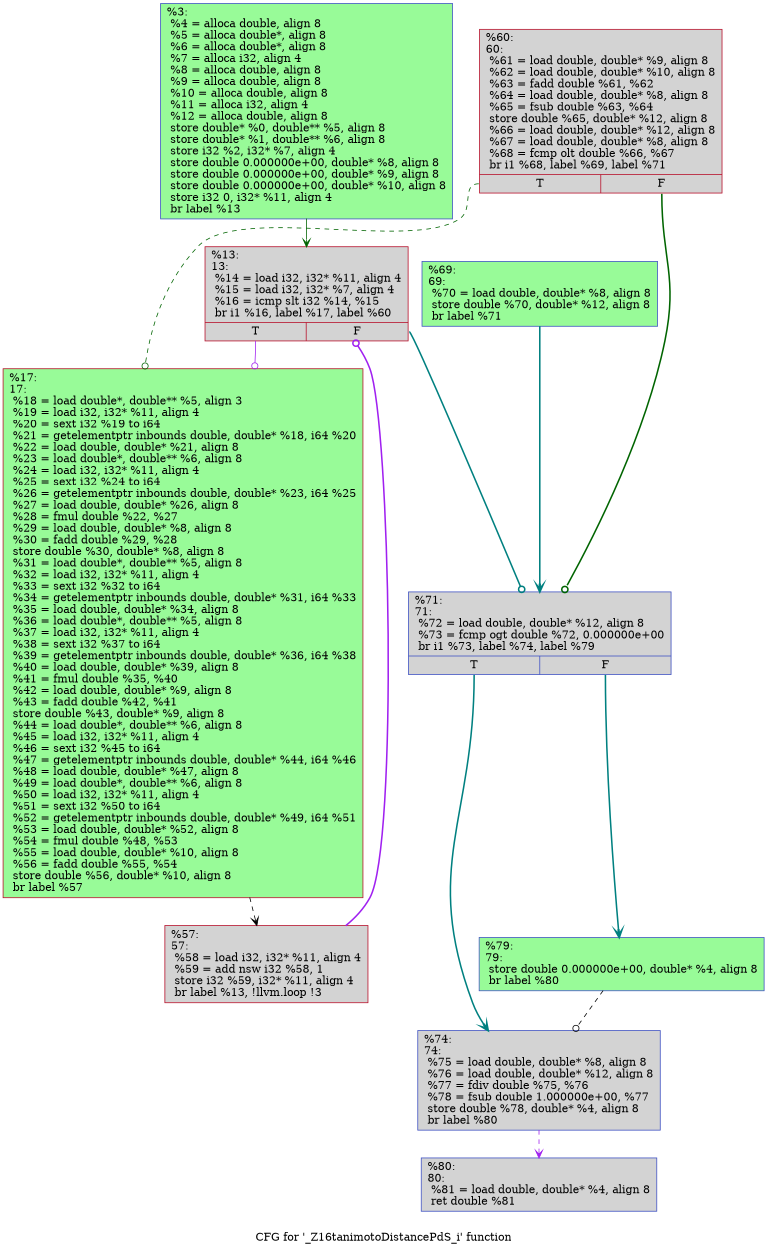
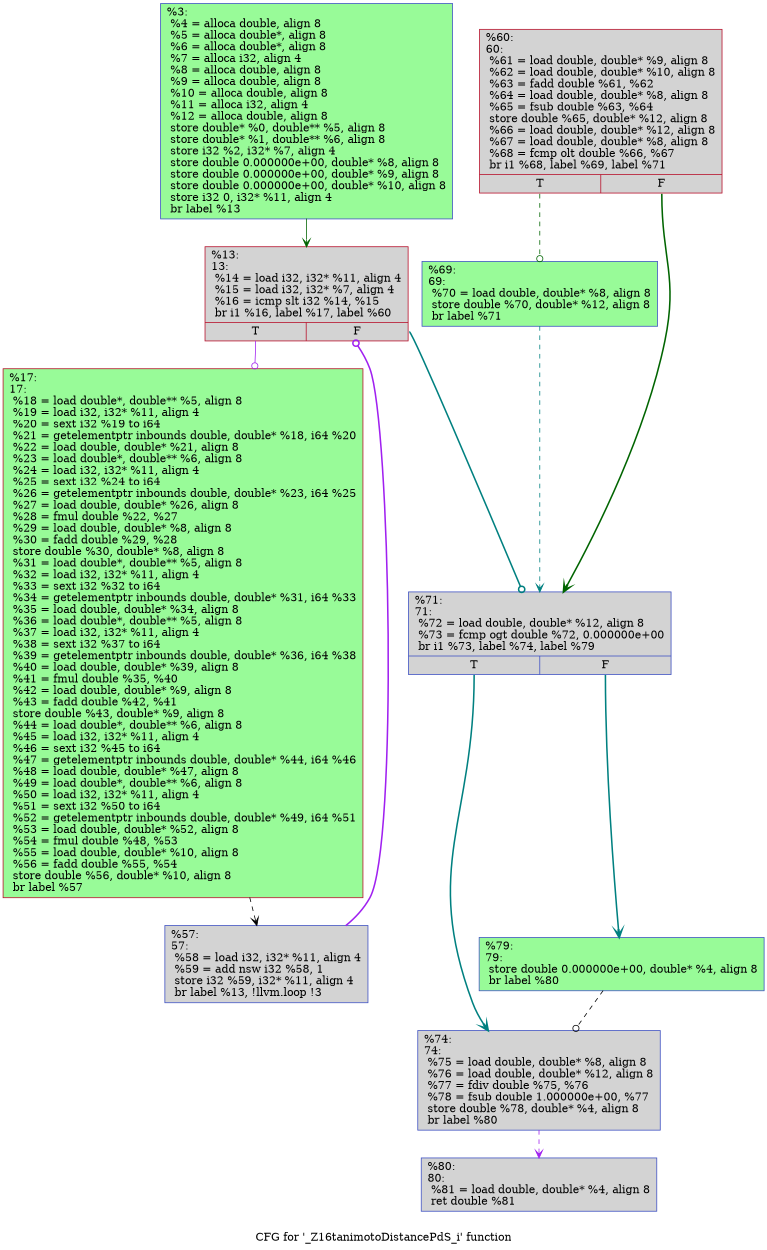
  digraph {
    label="CFG for '_Z16tanimotoDistancePdS_i' function"
    node [color="#3d50c3ff" fillcolor=lightgrey shape=record style=filled]
    edge [arrowhead=vee color=teal style=bold]
    n1 [fillcolor=palegreen label="{%3:\l  %4 = alloca double, align 8\l  %5 = alloca double*, align 8\l  %6 = alloca double*, align 8\l  %7 = alloca i32, align 4\l  %8 = alloca double, align 8\l  %9 = alloca double, align 8\l  %10 = alloca double, align 8\l  %11 = alloca i32, align 4\l  %12 = alloca double, align 8\l  store double* %0, double** %5, align 8\l  store double* %1, double** %6, align 8\l  store i32 %2, i32* %7, align 4\l  store double 0.000000e+00, double* %8, align 8\l  store double 0.000000e+00, double* %9, align 8\l  store double 0.000000e+00, double* %10, align 8\l  store i32 0, i32* %11, align 4\l  br label %13\l}"]
    n2 [color="#b70d28ff" label="{%13:\l13:                                               \l  %14 = load i32, i32* %11, align 4\l  %15 = load i32, i32* %7, align 4\l  %16 = icmp slt i32 %14, %15\l  br i1 %16, label %17, label %60\l|{<s0>T|<s1>F}}"]
-   n3 [color="#b70d28ff" fillcolor=palegreen label="{%17:\l17:                                               \l  %18 = load double*, double** %5, align 3\l  %19 = load i32, i32* %11, align 4\l  %20 = sext i32 %19 to i64\l  %21 = getelementptr inbounds double, double* %18, i64 %20\l  %22 = load double, double* %21, align 8\l  %23 = load double*, double** %6, align 8\l  %24 = load i32, i32* %11, align 4\l  %25 = sext i32 %24 to i64\l  %26 = getelementptr inbounds double, double* %23, i64 %25\l  %27 = load double, double* %26, align 8\l  %28 = fmul double %22, %27\l  %29 = load double, double* %8, align 8\l  %30 = fadd double %29, %28\l  store double %30, double* %8, align 8\l  %31 = load double*, double** %5, align 8\l  %32 = load i32, i32* %11, align 4\l  %33 = sext i32 %32 to i64\l  %34 = getelementptr inbounds double, double* %31, i64 %33\l  %35 = load double, double* %34, align 8\l  %36 = load double*, double** %5, align 8\l  %37 = load i32, i32* %11, align 4\l  %38 = sext i32 %37 to i64\l  %39 = getelementptr inbounds double, double* %36, i64 %38\l  %40 = load double, double* %39, align 8\l  %41 = fmul double %35, %40\l  %42 = load double, double* %9, align 8\l  %43 = fadd double %42, %41\l  store double %43, double* %9, align 8\l  %44 = load double*, double** %6, align 8\l  %45 = load i32, i32* %11, align 4\l  %46 = sext i32 %45 to i64\l  %47 = getelementptr inbounds double, double* %44, i64 %46\l  %48 = load double, double* %47, align 8\l  %49 = load double*, double** %6, align 8\l  %50 = load i32, i32* %11, align 4\l  %51 = sext i32 %50 to i64\l  %52 = getelementptr inbounds double, double* %49, i64 %51\l  %53 = load double, double* %52, align 8\l  %54 = fmul double %48, %53\l  %55 = load double, double* %10, align 8\l  %56 = fadd double %55, %54\l  store double %56, double* %10, align 8\l  br label %57\l}"]
+   n3 [color="#b70d28ff" fillcolor=palegreen label="{%17:\l17:                                               \l  %18 = load double*, double** %5, align 8\l  %19 = load i32, i32* %11, align 4\l  %20 = sext i32 %19 to i64\l  %21 = getelementptr inbounds double, double* %18, i64 %20\l  %22 = load double, double* %21, align 8\l  %23 = load double*, double** %6, align 8\l  %24 = load i32, i32* %11, align 4\l  %25 = sext i32 %24 to i64\l  %26 = getelementptr inbounds double, double* %23, i64 %25\l  %27 = load double, double* %26, align 8\l  %28 = fmul double %22, %27\l  %29 = load double, double* %8, align 8\l  %30 = fadd double %29, %28\l  store double %30, double* %8, align 8\l  %31 = load double*, double** %5, align 8\l  %32 = load i32, i32* %11, align 4\l  %33 = sext i32 %32 to i64\l  %34 = getelementptr inbounds double, double* %31, i64 %33\l  %35 = load double, double* %34, align 8\l  %36 = load double*, double** %5, align 8\l  %37 = load i32, i32* %11, align 4\l  %38 = sext i32 %37 to i64\l  %39 = getelementptr inbounds double, double* %36, i64 %38\l  %40 = load double, double* %39, align 8\l  %41 = fmul double %35, %40\l  %42 = load double, double* %9, align 8\l  %43 = fadd double %42, %41\l  store double %43, double* %9, align 8\l  %44 = load double*, double** %6, align 8\l  %45 = load i32, i32* %11, align 4\l  %46 = sext i32 %45 to i64\l  %47 = getelementptr inbounds double, double* %44, i64 %46\l  %48 = load double, double* %47, align 8\l  %49 = load double*, double** %6, align 8\l  %50 = load i32, i32* %11, align 4\l  %51 = sext i32 %50 to i64\l  %52 = getelementptr inbounds double, double* %49, i64 %51\l  %53 = load double, double* %52, align 8\l  %54 = fmul double %48, %53\l  %55 = load double, double* %10, align 8\l  %56 = fadd double %55, %54\l  store double %56, double* %10, align 8\l  br label %57\l}"]
    n4 [label="{%71:\l71:                                               \l  %72 = load double, double* %12, align 8\l  %73 = fcmp ogt double %72, 0.000000e+00\l  br i1 %73, label %74, label %79\l|{<s0>T|<s1>F}}"]
-   n5 [color="#b70d28ff" label="{%57:\l57:                                               \l  %58 = load i32, i32* %11, align 4\l  %59 = add nsw i32 %58, 1\l  store i32 %59, i32* %11, align 4\l  br label %13, !llvm.loop !3\l}"]
+   n5 [label="{%57:\l57:                                               \l  %58 = load i32, i32* %11, align 4\l  %59 = add nsw i32 %58, 1\l  store i32 %59, i32* %11, align 4\l  br label %13, !llvm.loop !3\l}"]
    n6 [color="#b70d28ff" label="{%60:\l60:                                               \l  %61 = load double, double* %9, align 8\l  %62 = load double, double* %10, align 8\l  %63 = fadd double %61, %62\l  %64 = load double, double* %8, align 8\l  %65 = fsub double %63, %64\l  store double %65, double* %12, align 8\l  %66 = load double, double* %12, align 8\l  %67 = load double, double* %8, align 8\l  %68 = fcmp olt double %66, %67\l  br i1 %68, label %69, label %71\l|{<s0>T|<s1>F}}"]
    n7 [fillcolor=palegreen label="{%69:\l69:                                               \l  %70 = load double, double* %8, align 8\l  store double %70, double* %12, align 8\l  br label %71\l}"]
    n8 [label="{%74:\l74:                                               \l  %75 = load double, double* %8, align 8\l  %76 = load double, double* %12, align 8\l  %77 = fdiv double %75, %76\l  %78 = fsub double 1.000000e+00, %77\l  store double %78, double* %4, align 8\l  br label %80\l}"]
    n9 [fillcolor=palegreen label="{%79:\l79:                                               \l  store double 0.000000e+00, double* %4, align 8\l  br label %80\l}"]
    n10 [label="{%80:\l80:                                               \l  %81 = load double, double* %4, align 8\l  ret double %81\l}"]
    n1 -> n2 [color=darkgreen style=solid]
    n2 -> n3 [arrowhead=odot color=purple style=solid tailport=s0]
    n2 -> n4 [arrowhead=odot tailport=s1]
    n3 -> n5 [color=black style=dashed]
    n4 -> n8 [tailport=s0]
    n4 -> n9 [tailport=s1]
    n5 -> n2 [arrowhead=odot color=purple]
-   n6 -> n4 [arrowhead=odot color=darkgreen tailport=s1]
-   n6 -> n3 [arrowhead=odot color=darkgreen style=dashed tailport=s0]
-   n7 -> n4
+   n6 -> n4 [color=darkgreen tailport=s1]
+   n6 -> n7 [arrowhead=odot color=darkgreen style=dashed tailport=s0]
+   n7 -> n4 [style=dashed]
    n8 -> n10 [color=purple style=dashed]
    n9 -> n8 [arrowhead=odot color=black style=dashed]
  }
